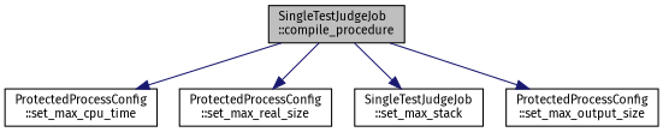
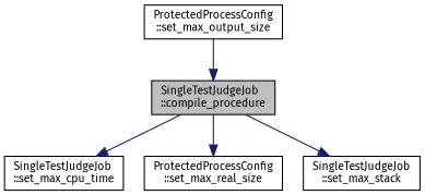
  digraph {
    fontname="Fira Sans"
    rankdir=TB
    node [color=black fillcolor=white fontname="Fira Sans" fontsize=10 shape=record style=filled]
    edge [color=midnightblue fontname="Fira Sans" fontsize=10 labelfontname=Helvetica labelfontsize=10 style=solid]
    n1 [fillcolor=grey75 fontcolor=black height=0.2 label="SingleTestJudgeJob\l::compile_procedure" width=0.4]
-   n2 [height=0.2 label="ProtectedProcessConfig\l::set_max_cpu_time" width=0.4]
+   n2 [height=0.2 label="SingleTestJudgeJob\l::set_max_cpu_time" width=0.4]
    n3 [height=0.2 label="ProtectedProcessConfig\l::set_max_real_size" width=0.4]
    n4 [height=0.2 label="SingleTestJudgeJob\l::set_max_stack" width=0.4]
    n5 [height=0.2 label="ProtectedProcessConfig\l::set_max_output_size" width=0.4]
    n1 -> n2
    n1 -> n3
    n1 -> n4
-   n1 -> n5
+   n5 -> n1
  }
